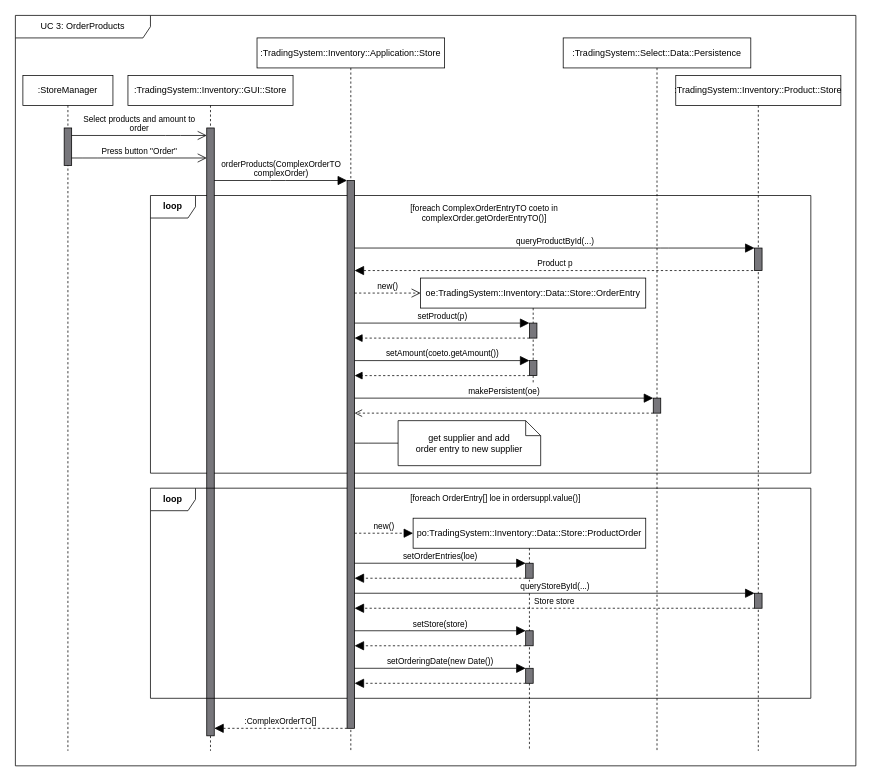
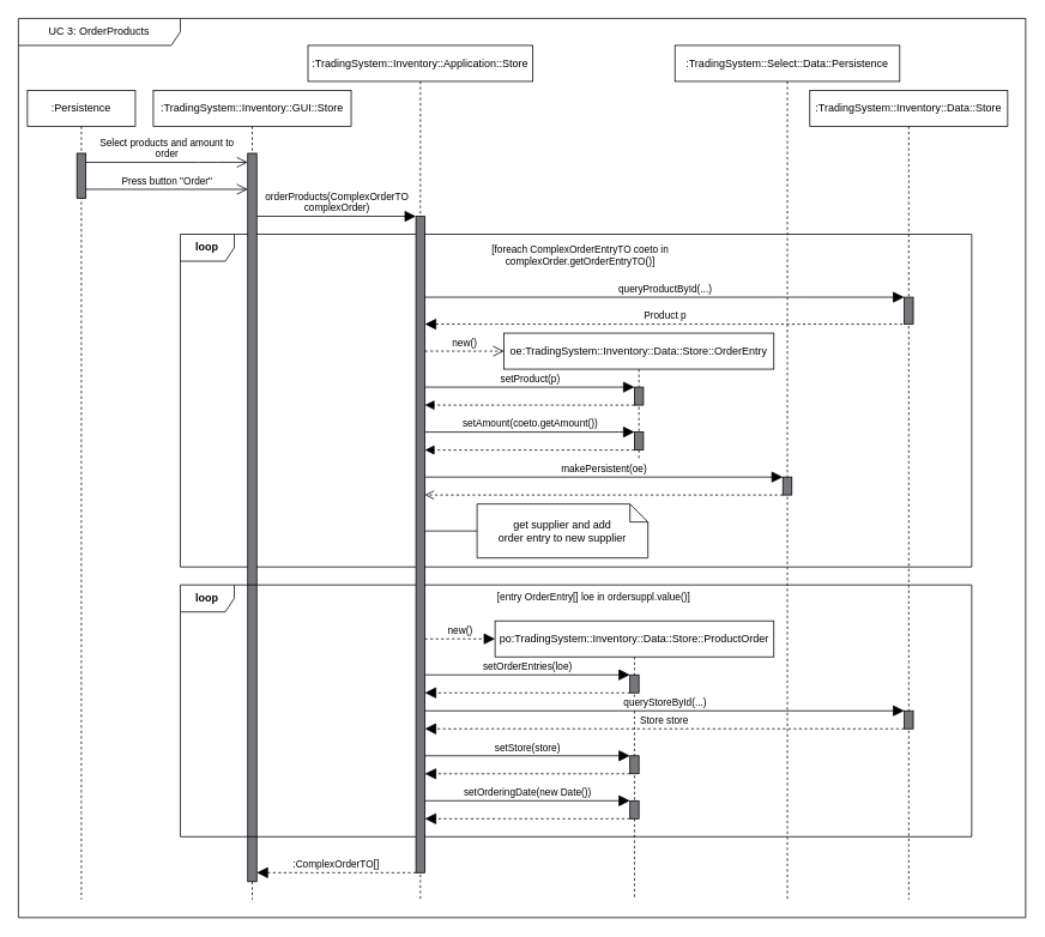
  <mxCell id="0" />
  <mxCell id="1" parent="0" />
  <mxCell id="2" value="UC 3: OrderProducts" style="shape=umlFrame;whiteSpace=wrap;html=1;width=180;height=30;swimlaneFillColor=#ffffff;" vertex="1" parent="1"><mxGeometry x="20" y="20" width="1120" height="1000" as="geometry" /></mxCell>
- <mxCell id="3" value=":StoreManager" style="shape=umlLifeline;perimeter=lifelinePerimeter;whiteSpace=wrap;html=1;container=1;collapsible=0;recursiveResize=0;outlineConnect=0;" vertex="1" parent="1"><mxGeometry x="30" y="100" width="120" height="900" as="geometry" /></mxCell>
+ <mxCell id="3" value=":Persistence" style="shape=umlLifeline;perimeter=lifelinePerimeter;whiteSpace=wrap;html=1;container=1;collapsible=0;recursiveResize=0;outlineConnect=0;" vertex="1" parent="1"><mxGeometry x="30" y="100" width="120" height="900" as="geometry" /></mxCell>
  <mxCell id="4" value="" style="html=1;points=[];perimeter=orthogonalPerimeter;labelBackgroundColor=none;fillColor=#77767B;" vertex="1" parent="3"><mxGeometry x="55" y="70" width="10" height="50" as="geometry" /></mxCell>
  <mxCell id="5" value=":TradingSystem::Select::Data::Persistence" style="shape=umlLifeline;perimeter=lifelinePerimeter;whiteSpace=wrap;html=1;container=1;collapsible=0;recursiveResize=0;outlineConnect=0;" vertex="1" parent="1"><mxGeometry x="750" y="50" width="250" height="950" as="geometry" /></mxCell>
  <mxCell id="6" value="&lt;div&gt;Select products and amount to &lt;br&gt;&lt;/div&gt;&lt;div&gt;order&lt;/div&gt;" style="html=1;verticalAlign=bottom;endArrow=open;endSize=10;startSize=10;endFill=0;" edge="1" parent="1" source="4" target="10"><mxGeometry width="80" relative="1" as="geometry"><mxPoint x="130" y="180" as="sourcePoint" /><mxPoint x="280" y="180" as="targetPoint" /><Array as="points"><mxPoint x="230" y="180" /></Array></mxGeometry></mxCell>
  <mxCell id="7" value="Press button &quot;Order&quot;" style="html=1;verticalAlign=bottom;endArrow=open;endSize=10;startSize=10;endFill=0;" edge="1" parent="1" source="4" target="10"><mxGeometry width="80" relative="1" as="geometry"><mxPoint x="120" y="220" as="sourcePoint" /><mxPoint x="200" y="220" as="targetPoint" /><Array as="points"><mxPoint x="120" y="210" /></Array></mxGeometry></mxCell>
  <mxCell id="8" value="&lt;b&gt;loop&lt;/b&gt;" style="shape=umlFrame;whiteSpace=wrap;html=1;labelBackgroundColor=none;fillColor=none;gradientColor=none;" vertex="1" parent="1"><mxGeometry x="200" y="260" width="880" height="370" as="geometry" /></mxCell>
  <mxCell id="9" value=":TradingSystem::Inventory::GUI::Store" style="shape=umlLifeline;perimeter=lifelinePerimeter;whiteSpace=wrap;html=1;container=1;collapsible=0;recursiveResize=0;outlineConnect=0;" vertex="1" parent="1"><mxGeometry x="170" y="100" width="220" height="900" as="geometry" /></mxCell>
  <mxCell id="10" value="" style="html=1;points=[];perimeter=orthogonalPerimeter;labelBackgroundColor=none;fillColor=#77767B;" vertex="1" parent="9"><mxGeometry x="105" y="70" width="10" height="810" as="geometry" /></mxCell>
  <mxCell id="11" value="&lt;div&gt;orderProducts(ComplexOrderTO&lt;/div&gt;&lt;div&gt;complexOrder)&lt;/div&gt;" style="html=1;verticalAlign=bottom;endArrow=block;startSize=10;endSize=10;labelBackgroundColor=none;" edge="1" parent="1" source="10" target="36"><mxGeometry width="80" relative="1" as="geometry"><mxPoint x="300" y="240" as="sourcePoint" /><mxPoint x="380" y="240" as="targetPoint" /><Array as="points"><mxPoint x="370" y="240" /></Array></mxGeometry></mxCell>
  <mxCell id="12" value="[foreach ComplexOrderEntryTO coeto in&#10;complexOrder.getOrderEntryTO()]" style="text;align=center;fontStyle=0;verticalAlign=middle;spacingLeft=3;spacingRight=3;strokeColor=none;rotatable=0;points=[[0,0.5],[1,0.5]];portConstraint=eastwest;labelBackgroundColor=none;fillColor=none;gradientColor=none;labelBorderColor=none;fontSize=11;" vertex="1" parent="1"><mxGeometry x="530" y="270" width="230" height="26" as="geometry" /></mxCell>
  <mxCell id="13" value="oe:TradingSystem::Inventory::Data::Store::OrderEntry" style="shape=umlLifeline;perimeter=lifelinePerimeter;whiteSpace=wrap;html=1;container=1;collapsible=0;recursiveResize=0;outlineConnect=0;labelBackgroundColor=none;fillColor=none;gradientColor=none;align=center;verticalAlign=middle;" vertex="1" parent="1"><mxGeometry x="560" y="370" width="300" height="140" as="geometry" /></mxCell>
  <mxCell id="14" value="" style="html=1;points=[];perimeter=orthogonalPerimeter;labelBackgroundColor=none;fillColor=#77767B;gradientColor=none;align=center;verticalAlign=middle;" vertex="1" parent="13"><mxGeometry x="145" y="60" width="10" height="20" as="geometry" /></mxCell>
  <mxCell id="15" value="" style="html=1;points=[];perimeter=orthogonalPerimeter;labelBackgroundColor=none;fillColor=#77767B;gradientColor=none;align=center;verticalAlign=middle;" vertex="1" parent="13"><mxGeometry x="145" y="110" width="10" height="20" as="geometry" /></mxCell>
  <mxCell id="16" value="queryProductById(...)" style="html=1;verticalAlign=bottom;endArrow=block;labelBackgroundColor=none;startSize=10;endSize=10;" edge="1" parent="1" source="36" target="48"><mxGeometry width="80" relative="1" as="geometry"><mxPoint x="530" y="330" as="sourcePoint" /><mxPoint x="610" y="330" as="targetPoint" /><Array as="points"><mxPoint x="880" y="330" /></Array></mxGeometry></mxCell>
  <mxCell id="17" value="Product p" style="html=1;verticalAlign=bottom;endArrow=none;labelBackgroundColor=none;startSize=10;endSize=10;endFill=0;startArrow=block;startFill=1;dashed=1;" edge="1" parent="1" source="36" target="48"><mxGeometry width="80" relative="1" as="geometry"><mxPoint x="620" y="360" as="sourcePoint" /><mxPoint x="700" y="360" as="targetPoint" /></mxGeometry></mxCell>
  <mxCell id="18" value="setProduct(p)" style="html=1;verticalAlign=bottom;endArrow=block;entryX=0;entryY=0;labelBackgroundColor=none;startSize=10;endSize=10;" edge="1" target="14" parent="1" source="36"><mxGeometry relative="1" as="geometry"><mxPoint x="636" y="445" as="sourcePoint" /></mxGeometry></mxCell>
  <mxCell id="19" value="" style="html=1;verticalAlign=top;endArrow=block;dashed=1;endSize=8;exitX=0;exitY=0.95;labelBackgroundColor=none;labelPosition=center;verticalLabelPosition=bottom;align=center;endFill=1;" edge="1" parent="1" target="36"><mxGeometry relative="1" as="geometry"><mxPoint x="475" y="450" as="targetPoint" /><mxPoint x="705" y="450" as="sourcePoint" /></mxGeometry></mxCell>
  <mxCell id="20" value="setAmount(coeto.getAmount())" style="html=1;verticalAlign=bottom;endArrow=block;entryX=0;entryY=0;labelBackgroundColor=none;startSize=10;endSize=10;" edge="1" target="15" parent="1" source="36"><mxGeometry relative="1" as="geometry"><mxPoint x="635" y="480" as="sourcePoint" /></mxGeometry></mxCell>
  <mxCell id="21" value="" style="html=1;verticalAlign=bottom;endArrow=block;dashed=1;endSize=8;exitX=0;exitY=0.95;labelBackgroundColor=none;endFill=1;" edge="1" parent="1" target="36"><mxGeometry relative="1" as="geometry"><mxPoint x="475" y="500" as="targetPoint" /><mxPoint x="705" y="500" as="sourcePoint" /><Array as="points" /></mxGeometry></mxCell>
  <mxCell id="22" value="" style="html=1;points=[];perimeter=orthogonalPerimeter;labelBackgroundColor=none;fillColor=#77767B;gradientColor=none;align=center;verticalAlign=middle;" vertex="1" parent="1"><mxGeometry x="870" y="530" width="10" height="20" as="geometry" /></mxCell>
  <mxCell id="23" value="makePersistent(oe)" style="html=1;verticalAlign=bottom;endArrow=block;entryX=0;entryY=0;labelBackgroundColor=none;startSize=10;endSize=10;" edge="1" target="22" parent="1" source="36"><mxGeometry relative="1" as="geometry"><mxPoint x="800" y="490" as="sourcePoint" /></mxGeometry></mxCell>
  <mxCell id="24" value="" style="html=1;verticalAlign=bottom;endArrow=open;dashed=1;endSize=8;labelBackgroundColor=none;" edge="1" source="22" parent="1" target="36"><mxGeometry relative="1" as="geometry"><mxPoint x="475" y="560.5" as="targetPoint" /><mxPoint x="870" y="560.5" as="sourcePoint" /><Array as="points"><mxPoint x="710" y="550" /></Array></mxGeometry></mxCell>
  <mxCell id="25" style="edgeStyle=orthogonalEdgeStyle;rounded=0;orthogonalLoop=1;jettySize=auto;html=1;labelBackgroundColor=none;startArrow=none;startFill=0;endArrow=none;endFill=0;startSize=10;endSize=10;" edge="1" parent="1" source="27" target="36"><mxGeometry relative="1" as="geometry"><Array as="points"><mxPoint x="490" y="590" /><mxPoint x="490" y="590" /></Array></mxGeometry></mxCell>
  <mxCell id="26" value="&lt;b&gt;loop&lt;/b&gt;" style="shape=umlFrame;whiteSpace=wrap;html=1;labelBackgroundColor=none;fillColor=none;gradientColor=none;align=center;verticalAlign=middle;" vertex="1" parent="1"><mxGeometry x="200" y="650" width="880" height="280" as="geometry" /></mxCell>
  <mxCell id="27" value="&lt;div&gt;get supplier and add&lt;/div&gt;&lt;div&gt;order entry to new supplier&lt;br&gt;&lt;/div&gt;" style="shape=note;size=20;whiteSpace=wrap;html=1;labelBackgroundColor=none;fillColor=none;gradientColor=none;align=center;verticalAlign=middle;" vertex="1" parent="1"><mxGeometry x="530" y="560" width="190" height="60" as="geometry" /></mxCell>
- <mxCell id="28" value="[foreach OrderEntry[] loe in ordersuppl.value()]" style="text;align=center;fontStyle=0;verticalAlign=middle;spacingLeft=3;spacingRight=3;strokeColor=none;rotatable=0;points=[[0,0.5],[1,0.5]];portConstraint=eastwest;labelBackgroundColor=none;fillColor=none;gradientColor=none;html=0;fontSize=11;" vertex="1" parent="1"><mxGeometry x="530" y="650" width="260" height="26" as="geometry" /></mxCell>
+ <mxCell id="28" value="[entry OrderEntry[] loe in ordersuppl.value()]" style="text;align=center;fontStyle=0;verticalAlign=middle;spacingLeft=3;spacingRight=3;strokeColor=none;rotatable=0;points=[[0,0.5],[1,0.5]];portConstraint=eastwest;labelBackgroundColor=none;fillColor=none;gradientColor=none;html=0;fontSize=11;" vertex="1" parent="1"><mxGeometry x="530" y="650" width="260" height="26" as="geometry" /></mxCell>
  <mxCell id="29" value="po:TradingSystem::Inventory::Data::Store::ProductOrder" style="shape=umlLifeline;perimeter=lifelinePerimeter;whiteSpace=wrap;html=1;container=1;collapsible=0;recursiveResize=0;outlineConnect=0;labelBackgroundColor=none;fillColor=none;gradientColor=none;align=center;verticalAlign=middle;" vertex="1" parent="1"><mxGeometry x="550" y="690" width="310" height="310" as="geometry" /></mxCell>
  <mxCell id="30" value="" style="html=1;points=[];perimeter=orthogonalPerimeter;labelBackgroundColor=none;fillColor=#77767B;gradientColor=none;align=center;verticalAlign=middle;" vertex="1" parent="29"><mxGeometry x="150" y="60" width="10" height="20" as="geometry" /></mxCell>
  <mxCell id="31" value="Store store" style="html=1;verticalAlign=bottom;endArrow=block;dashed=1;endSize=10;labelBackgroundColor=none;endFill=1;startSize=10;" edge="1" source="47" parent="29"><mxGeometry relative="1" as="geometry"><mxPoint x="-78" y="120" as="targetPoint" /><mxPoint x="460.0" y="120" as="sourcePoint" /></mxGeometry></mxCell>
  <mxCell id="32" value="" style="html=1;points=[];perimeter=orthogonalPerimeter;labelBackgroundColor=none;fillColor=#77767B;gradientColor=none;align=center;verticalAlign=middle;" vertex="1" parent="29"><mxGeometry x="150" y="150" width="10" height="20" as="geometry" /></mxCell>
  <mxCell id="33" value="" style="html=1;points=[];perimeter=orthogonalPerimeter;labelBackgroundColor=none;fillColor=#77767B;gradientColor=none;align=center;verticalAlign=middle;" vertex="1" parent="29"><mxGeometry x="150" y="200" width="10" height="20" as="geometry" /></mxCell>
  <mxCell id="34" value="new()" style="html=1;verticalAlign=bottom;endArrow=block;dashed=1;labelBackgroundColor=none;startSize=10;endSize=10;" edge="1" parent="1" source="36"><mxGeometry width="80" relative="1" as="geometry"><mxPoint x="490" y="710" as="sourcePoint" /><mxPoint x="550" y="710" as="targetPoint" /></mxGeometry></mxCell>
  <mxCell id="35" value=":TradingSystem::Inventory::Application::Store" style="shape=umlLifeline;perimeter=lifelinePerimeter;whiteSpace=wrap;html=1;container=1;collapsible=0;recursiveResize=0;outlineConnect=0;" vertex="1" parent="1"><mxGeometry x="342" y="50" width="250" height="950" as="geometry" /></mxCell>
  <mxCell id="36" value="" style="html=1;points=[];perimeter=orthogonalPerimeter;labelBackgroundColor=none;fillColor=#77767B;" vertex="1" parent="35"><mxGeometry x="120" y="190" width="10" height="730" as="geometry" /></mxCell>
  <mxCell id="37" value="new()" style="html=1;verticalAlign=bottom;endArrow=open;labelBackgroundColor=none;startSize=10;endSize=10;dashed=1;endFill=0;" edge="1" parent="35" source="36"><mxGeometry width="80" relative="1" as="geometry"><mxPoint x="158" y="340" as="sourcePoint" /><mxPoint x="218" y="340" as="targetPoint" /></mxGeometry></mxCell>
  <mxCell id="38" value="setOrderEntries(loe)" style="html=1;verticalAlign=bottom;endArrow=block;entryX=0;entryY=0;labelBackgroundColor=none;startSize=10;endSize=10;" edge="1" target="30" parent="1" source="36"><mxGeometry relative="1" as="geometry"><mxPoint x="510" y="760" as="sourcePoint" /></mxGeometry></mxCell>
  <mxCell id="39" value="" style="html=1;verticalAlign=bottom;endArrow=block;dashed=1;endSize=10;exitX=0;exitY=0.95;labelBackgroundColor=none;endFill=1;startSize=10;" edge="1" parent="1"><mxGeometry relative="1" as="geometry"><mxPoint x="472" y="770" as="targetPoint" /><mxPoint x="700" y="770" as="sourcePoint" /></mxGeometry></mxCell>
  <mxCell id="40" value="queryStoreById(...)" style="html=1;verticalAlign=bottom;endArrow=block;entryX=0;entryY=0;labelBackgroundColor=default;startSize=10;endSize=10;" edge="1" target="47" parent="1" source="36"><mxGeometry relative="1" as="geometry"><mxPoint x="500" y="790" as="sourcePoint" /></mxGeometry></mxCell>
  <mxCell id="41" value="setStore(store)" style="html=1;verticalAlign=bottom;endArrow=block;entryX=0;entryY=0;labelBackgroundColor=default;startSize=10;endSize=10;" edge="1" target="32" parent="1" source="36"><mxGeometry relative="1" as="geometry"><mxPoint x="630" y="830" as="sourcePoint" /></mxGeometry></mxCell>
  <mxCell id="42" value="" style="html=1;verticalAlign=bottom;endArrow=block;dashed=1;endSize=10;exitX=0;exitY=0.95;labelBackgroundColor=default;startSize=10;endFill=1;" edge="1" parent="1"><mxGeometry relative="1" as="geometry"><mxPoint x="472" y="860" as="targetPoint" /><mxPoint x="700" y="860" as="sourcePoint" /></mxGeometry></mxCell>
  <mxCell id="43" value="setOrderingDate(new Date())" style="html=1;verticalAlign=bottom;endArrow=block;entryX=0;entryY=0;labelBackgroundColor=default;startSize=10;endSize=10;" edge="1" target="33" parent="1" source="36"><mxGeometry relative="1" as="geometry"><mxPoint x="630" y="890" as="sourcePoint" /></mxGeometry></mxCell>
  <mxCell id="44" value="" style="html=1;verticalAlign=bottom;endArrow=block;dashed=1;endSize=10;exitX=0;exitY=0.95;labelBackgroundColor=default;startSize=10;endFill=1;" edge="1" parent="1"><mxGeometry relative="1" as="geometry"><mxPoint x="472" y="910" as="targetPoint" /><mxPoint x="700" y="910" as="sourcePoint" /></mxGeometry></mxCell>
  <mxCell id="45" value=":ComplexOrderTO[]" style="html=1;verticalAlign=bottom;endArrow=block;dashed=1;endSize=10;labelBackgroundColor=default;endFill=1;startSize=10;" edge="1" parent="1" source="36" target="10"><mxGeometry relative="1" as="geometry"><mxPoint x="430" y="980" as="sourcePoint" /><mxPoint x="350" y="980" as="targetPoint" /><Array as="points"><mxPoint x="410" y="970" /></Array></mxGeometry></mxCell>
- <mxCell id="46" value=":TradingSystem::Inventory::Product::Store" style="shape=umlLifeline;perimeter=lifelinePerimeter;whiteSpace=wrap;html=1;container=1;collapsible=0;recursiveResize=0;outlineConnect=0;" vertex="1" parent="1"><mxGeometry x="900" y="100" width="220" height="900" as="geometry" /></mxCell>
+ <mxCell id="46" value=":TradingSystem::Inventory::Data::Store" style="shape=umlLifeline;perimeter=lifelinePerimeter;whiteSpace=wrap;html=1;container=1;collapsible=0;recursiveResize=0;outlineConnect=0;" vertex="1" parent="1"><mxGeometry x="900" y="100" width="220" height="900" as="geometry" /></mxCell>
  <mxCell id="47" value="" style="html=1;points=[];perimeter=orthogonalPerimeter;labelBackgroundColor=none;fillColor=#77767B;gradientColor=none;align=center;verticalAlign=middle;" vertex="1" parent="46"><mxGeometry x="105" y="690" width="10" height="20" as="geometry" /></mxCell>
  <mxCell id="48" value="" style="html=1;points=[];perimeter=orthogonalPerimeter;labelBackgroundColor=none;fillColor=#77767B;gradientColor=none;align=center;verticalAlign=middle;" vertex="1" parent="46"><mxGeometry x="105" y="230" width="10" height="30" as="geometry" /></mxCell>
